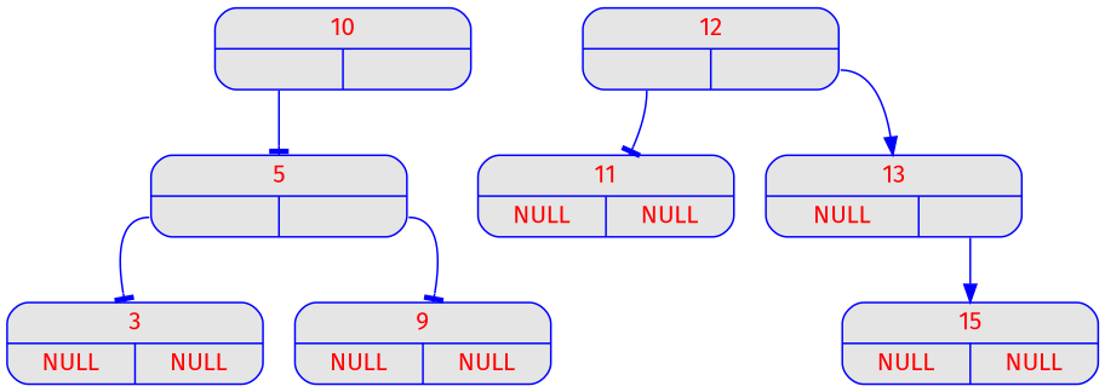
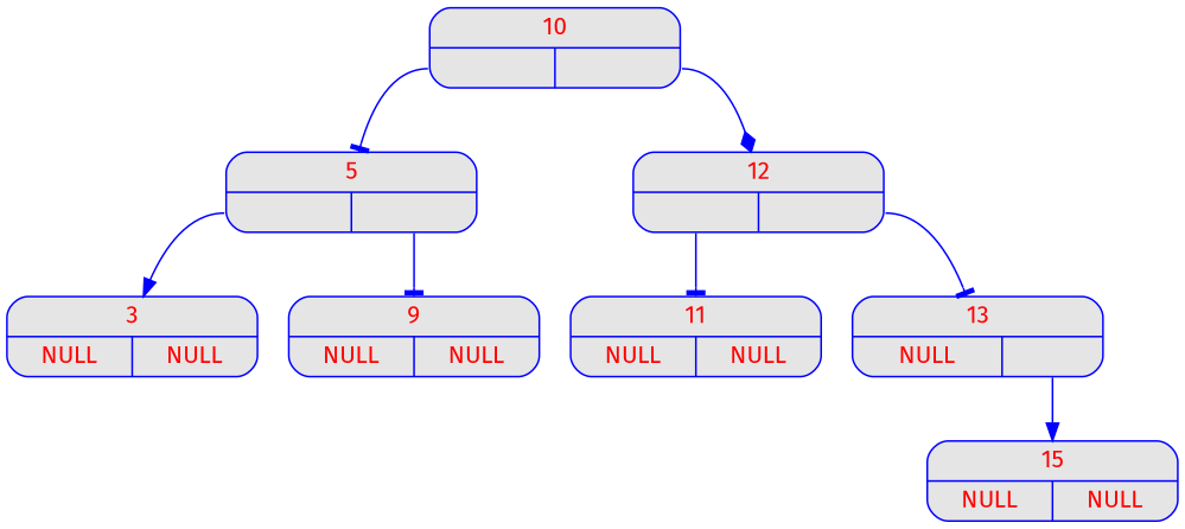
  digraph {
    fontname="Fira Sans"
    node [color=blue fillcolor=grey90 fontcolor=red fontname="Fira Sans" fontsize=14 shape=record style="rounded, filled"]
    edge [arrowhead=tee color=blue fontname="Fira Sans" tailport=d]
    n1 [label="{<c> 10 | { <g> | <d>}}" width=2]
    n2 [label="{<c> 5 | { <g> | <d>}}" width=2]
    n3 [label="{<c> 12 | { <g> | <d>}}" width=2]
    n4 [label="{<c> 3 | { <g> NULL | <d> NULL}}" width=2]
    n5 [label="{<c> 9 | { <g> NULL | <d> NULL}}" width=2]
    n6 [label="{<c> 11 | { <g> NULL | <d> NULL}}" width=2]
    n7 [label="{<c> 13 | { <g> NULL | <d>}}" width=2]
    n8 [label="{<c> 15 | { <g> NULL | <d> NULL}}" width=2]
    n1 -> n2 [tailport=g]
-   n2 -> n4 [tailport=g]
+   n1 -> n3 [arrowhead=diamond]
+   n2 -> n4 [arrowhead=normal tailport=g]
    n2 -> n5
    n3 -> n6 [tailport=g]
-   n3 -> n7 [arrowhead=normal]
+   n3 -> n7
    n7 -> n8 [arrowhead=normal]
  }
